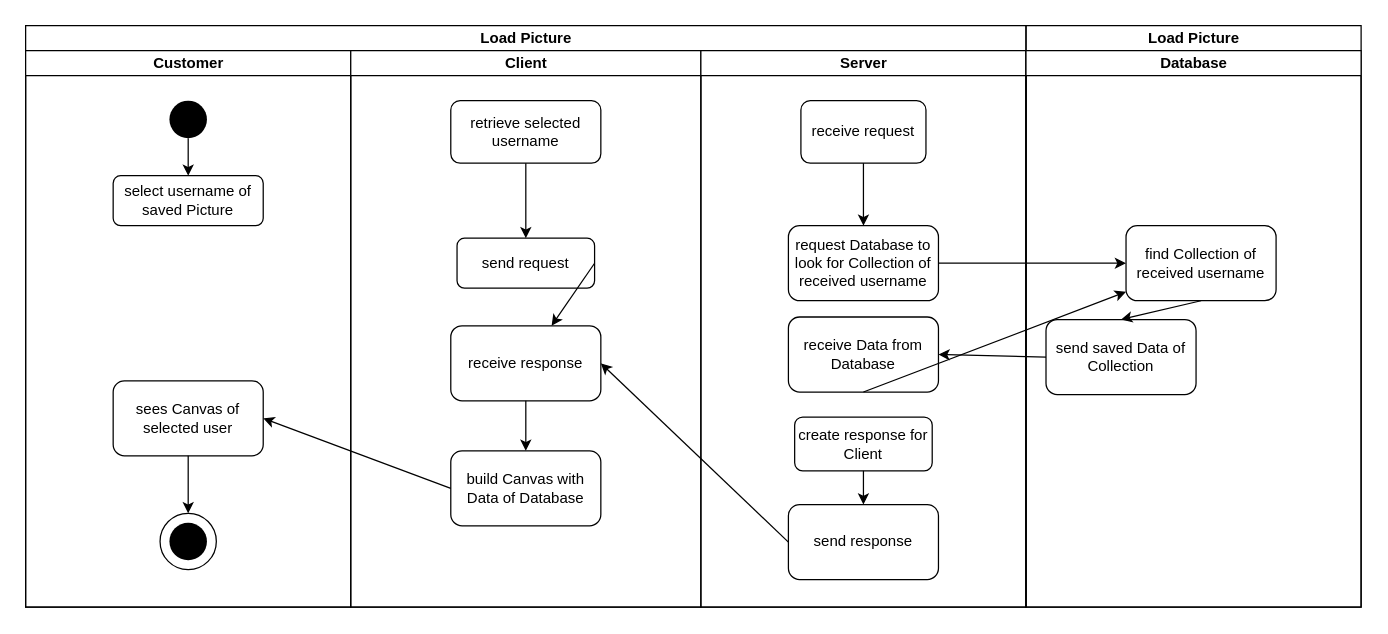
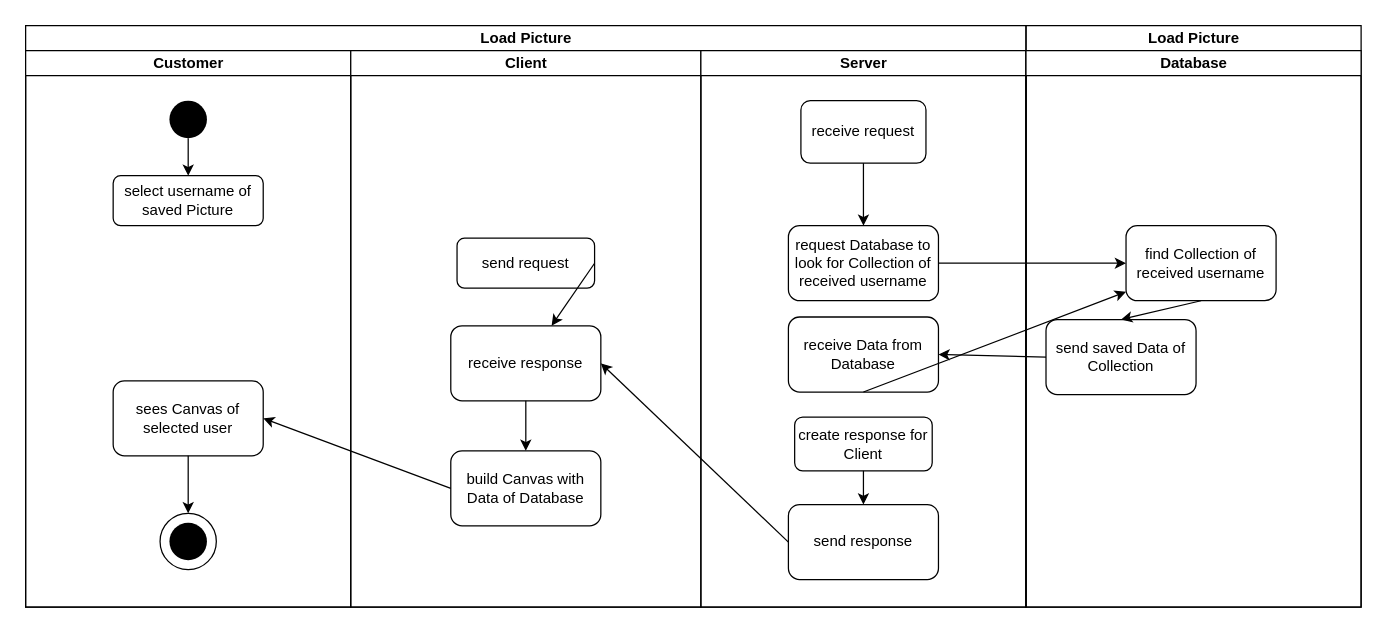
  <mxCell id="0" />
  <mxCell id="1" parent="0" />
  <mxCell id="2" value="" style="endArrow=classic;html=1;entryX=0;entryY=0.5;entryDx=0;entryDy=0;exitX=1;exitY=0.5;exitDx=0;exitDy=0;" parent="1" source="24" target="36" edge="1"><mxGeometry width="50" height="50" relative="1" as="geometry"><mxPoint x="510" y="156" as="sourcePoint" /><mxPoint x="560" y="106" as="targetPoint" /></mxGeometry></mxCell>
  <mxCell id="3" value="" style="endArrow=classic;html=1;entryX=1;entryY=0.5;entryDx=0;entryDy=0;exitX=0;exitY=0.5;exitDx=0;exitDy=0;" parent="1" source="35" target="23" edge="1"><mxGeometry width="50" height="50" relative="1" as="geometry"><mxPoint x="510" y="156" as="sourcePoint" /><mxPoint x="560" y="106" as="targetPoint" /></mxGeometry></mxCell>
  <mxCell id="4" value="Load Picture" style="swimlane;html=1;childLayout=stackLayout;resizeParent=1;resizeParentMax=0;startSize=20;rounded=0;swimlaneFillColor=none;arcSize=15;" parent="1" vertex="1"><mxGeometry x="20" y="20" width="800" height="465" as="geometry"><mxRectangle x="70" y="100" width="60" height="20" as="alternateBounds" /></mxGeometry></mxCell>
  <mxCell id="5" value="Customer" style="swimlane;html=1;startSize=20;fillColor=#FFFFFF;" parent="4" vertex="1"><mxGeometry y="20" width="260" height="445" as="geometry" /></mxCell>
  <mxCell id="6" value="" style="ellipse;whiteSpace=wrap;html=1;aspect=fixed;rounded=0;fillColor=#000000;strokeColor=none;" parent="5" vertex="1"><mxGeometry x="115" y="377.5" width="30" height="30" as="geometry" /></mxCell>
  <mxCell id="7" value="" style="ellipse;whiteSpace=wrap;html=1;aspect=fixed;rounded=0;fillColor=none;" parent="5" vertex="1"><mxGeometry x="107.5" y="370" width="45" height="45" as="geometry" /></mxCell>
  <mxCell id="8" value="" style="ellipse;whiteSpace=wrap;html=1;aspect=fixed;rounded=0;fillColor=#000000;strokeColor=none;" parent="5" vertex="1"><mxGeometry x="115" y="40" width="30" height="30" as="geometry" /></mxCell>
  <mxCell id="9" value="select username of saved Picture" style="rounded=1;whiteSpace=wrap;html=1;fillColor=none;" parent="5" vertex="1"><mxGeometry x="70" y="100" width="120" height="40" as="geometry" /></mxCell>
  <mxCell id="10" value="" style="endArrow=classic;html=1;entryX=0.5;entryY=0;entryDx=0;entryDy=0;exitX=0.5;exitY=1;exitDx=0;exitDy=0;" parent="5" source="8" target="9" edge="1"><mxGeometry width="50" height="50" relative="1" as="geometry"><mxPoint x="550" y="160" as="sourcePoint" /><mxPoint x="600" y="110" as="targetPoint" /></mxGeometry></mxCell>
  <mxCell id="11" value="sees Canvas of selected user" style="rounded=1;whiteSpace=wrap;html=1;fillColor=none;" parent="5" vertex="1"><mxGeometry x="70" y="264" width="120" height="60" as="geometry" /></mxCell>
  <mxCell id="12" value="" style="endArrow=classic;html=1;exitX=0.5;exitY=1;exitDx=0;exitDy=0;entryX=0.5;entryY=0;entryDx=0;entryDy=0;" parent="5" source="11" target="7" edge="1"><mxGeometry width="50" height="50" relative="1" as="geometry"><mxPoint x="550" y="160" as="sourcePoint" /><mxPoint x="130" y="360" as="targetPoint" /></mxGeometry></mxCell>
  <mxCell id="13" value="Client" style="swimlane;html=1;startSize=20;fillColor=#FFFFFF;" parent="4" vertex="1"><mxGeometry x="260" y="20" width="280" height="445" as="geometry" /></mxCell>
- <mxCell id="14" value="retrieve selected username" style="rounded=1;whiteSpace=wrap;html=1;fillColor=none;" parent="13" vertex="1"><mxGeometry x="80" y="40" width="120" height="50" as="geometry" /></mxCell>
  <mxCell id="15" value="send request" style="rounded=1;whiteSpace=wrap;html=1;fillColor=none;" parent="13" vertex="1"><mxGeometry x="85" y="150" width="110" height="40" as="geometry" /></mxCell>
- <mxCell id="16" value="" style="endArrow=classic;html=1;entryX=0.5;entryY=0;entryDx=0;entryDy=0;exitX=0.5;exitY=1;exitDx=0;exitDy=0;" parent="13" source="14" target="15" edge="1"><mxGeometry width="50" height="50" relative="1" as="geometry"><mxPoint x="290" y="160" as="sourcePoint" /><mxPoint x="340" y="110" as="targetPoint" /></mxGeometry></mxCell>
  <mxCell id="17" value="receive response" style="rounded=1;whiteSpace=wrap;html=1;fillColor=none;" parent="13" vertex="1"><mxGeometry x="80" y="220" width="120" height="60" as="geometry" /></mxCell>
  <mxCell id="18" value="build Canvas with Data of Database" style="rounded=1;whiteSpace=wrap;html=1;fillColor=none;" parent="13" vertex="1"><mxGeometry x="80" y="320" width="120" height="60" as="geometry" /></mxCell>
  <mxCell id="19" value="" style="endArrow=classic;html=1;entryX=0.5;entryY=0;entryDx=0;entryDy=0;exitX=0.5;exitY=1;exitDx=0;exitDy=0;" parent="13" source="17" target="18" edge="1"><mxGeometry width="50" height="50" relative="1" as="geometry"><mxPoint x="290" y="160" as="sourcePoint" /><mxPoint x="340" y="110" as="targetPoint" /></mxGeometry></mxCell>
  <mxCell id="20" value="Server" style="swimlane;html=1;startSize=20;fillColor=#FFFFFF;" parent="4" vertex="1"><mxGeometry x="540" y="20" width="260" height="445" as="geometry"><mxRectangle x="450" y="20" width="30" height="500" as="alternateBounds" /></mxGeometry></mxCell>
  <mxCell id="21" value="send response" style="rounded=1;whiteSpace=wrap;html=1;fillColor=none;" parent="20" vertex="1"><mxGeometry x="70" y="363" width="120" height="60" as="geometry" /></mxCell>
  <mxCell id="22" value="create response for Client" style="rounded=1;whiteSpace=wrap;html=1;fillColor=none;" parent="20" vertex="1"><mxGeometry x="75" y="293" width="110" height="43" as="geometry" /></mxCell>
  <mxCell id="23" value="receive Data from Database" style="rounded=1;whiteSpace=wrap;html=1;fillColor=none;" parent="20" vertex="1"><mxGeometry x="70" y="213" width="120" height="60" as="geometry" /></mxCell>
  <mxCell id="24" value="request Database to look for Collection of received username" style="rounded=1;whiteSpace=wrap;html=1;fillColor=none;" parent="20" vertex="1"><mxGeometry x="70" y="140" width="120" height="60" as="geometry" /></mxCell>
  <mxCell id="25" value="receive request" style="rounded=1;whiteSpace=wrap;html=1;fillColor=none;" parent="20" vertex="1"><mxGeometry x="80" y="40" width="100" height="50" as="geometry" /></mxCell>
  <mxCell id="26" value="" style="endArrow=classic;html=1;entryX=0.5;entryY=0;entryDx=0;entryDy=0;exitX=0.5;exitY=1;exitDx=0;exitDy=0;" parent="20" source="25" target="24" edge="1"><mxGeometry width="50" height="50" relative="1" as="geometry"><mxPoint x="10" y="160" as="sourcePoint" /><mxPoint x="60" y="110" as="targetPoint" /></mxGeometry></mxCell>
  <mxCell id="27" value="" style="endArrow=classic;html=1;exitX=0.5;exitY=1;exitDx=0;exitDy=0;" parent="20" source="23" target="36" edge="1"><mxGeometry width="50" height="50" relative="1" as="geometry"><mxPoint x="10" y="160" as="sourcePoint" /><mxPoint x="60" y="110" as="targetPoint" /></mxGeometry></mxCell>
  <mxCell id="28" value="" style="endArrow=classic;html=1;entryX=0.5;entryY=0;entryDx=0;entryDy=0;exitX=0.5;exitY=1;exitDx=0;exitDy=0;" parent="20" source="22" target="21" edge="1"><mxGeometry width="50" height="50" relative="1" as="geometry"><mxPoint x="-10" y="253" as="sourcePoint" /><mxPoint x="40" y="203" as="targetPoint" /></mxGeometry></mxCell>
  <mxCell id="29" value="" style="endArrow=classic;html=1;exitX=1;exitY=0.5;exitDx=0;exitDy=0;" parent="4" source="15" target="17" edge="1"><mxGeometry width="50" height="50" relative="1" as="geometry"><mxPoint x="550" y="180" as="sourcePoint" /><mxPoint x="600" y="130" as="targetPoint" /></mxGeometry></mxCell>
  <mxCell id="30" value="" style="endArrow=classic;html=1;entryX=1;entryY=0.5;entryDx=0;entryDy=0;exitX=0;exitY=0.5;exitDx=0;exitDy=0;" parent="4" source="21" target="17" edge="1"><mxGeometry width="50" height="50" relative="1" as="geometry"><mxPoint x="550" y="180" as="sourcePoint" /><mxPoint x="600" y="130" as="targetPoint" /></mxGeometry></mxCell>
  <mxCell id="31" value="" style="endArrow=classic;html=1;entryX=1;entryY=0.5;entryDx=0;entryDy=0;exitX=0;exitY=0.5;exitDx=0;exitDy=0;" parent="4" source="18" target="11" edge="1"><mxGeometry width="50" height="50" relative="1" as="geometry"><mxPoint x="550" y="180" as="sourcePoint" /><mxPoint x="600" y="130" as="targetPoint" /></mxGeometry></mxCell>
  <mxCell id="32" value="Load Picture" style="swimlane;html=1;childLayout=stackLayout;resizeParent=1;resizeParentMax=0;startSize=20;rounded=0;fillColor=none;" parent="1" vertex="1"><mxGeometry x="820" y="20" width="268" height="465" as="geometry" /></mxCell>
  <mxCell id="33" value="Database" style="swimlane;html=1;startSize=20;fillColor=#FFFFFF;" parent="32" vertex="1"><mxGeometry y="20" width="268" height="445" as="geometry" /></mxCell>
  <mxCell id="34" value="" style="endArrow=classic;html=1;exitX=0.5;exitY=1;exitDx=0;exitDy=0;entryX=0.5;entryY=0;entryDx=0;entryDy=0;" parent="33" source="36" target="35" edge="1"><mxGeometry width="50" height="50" relative="1" as="geometry"><mxPoint x="-1120" y="49" as="sourcePoint" /><mxPoint x="-730" y="90" as="targetPoint" /></mxGeometry></mxCell>
  <mxCell id="35" value="send saved Data of Collection" style="rounded=1;whiteSpace=wrap;html=1;fillColor=none;" parent="33" vertex="1"><mxGeometry x="16" y="215" width="120" height="60" as="geometry" /></mxCell>
  <mxCell id="36" value="find Collection of received username" style="rounded=1;whiteSpace=wrap;html=1;fillColor=none;" parent="33" vertex="1"><mxGeometry x="80" y="140" width="120" height="60" as="geometry" /></mxCell>
